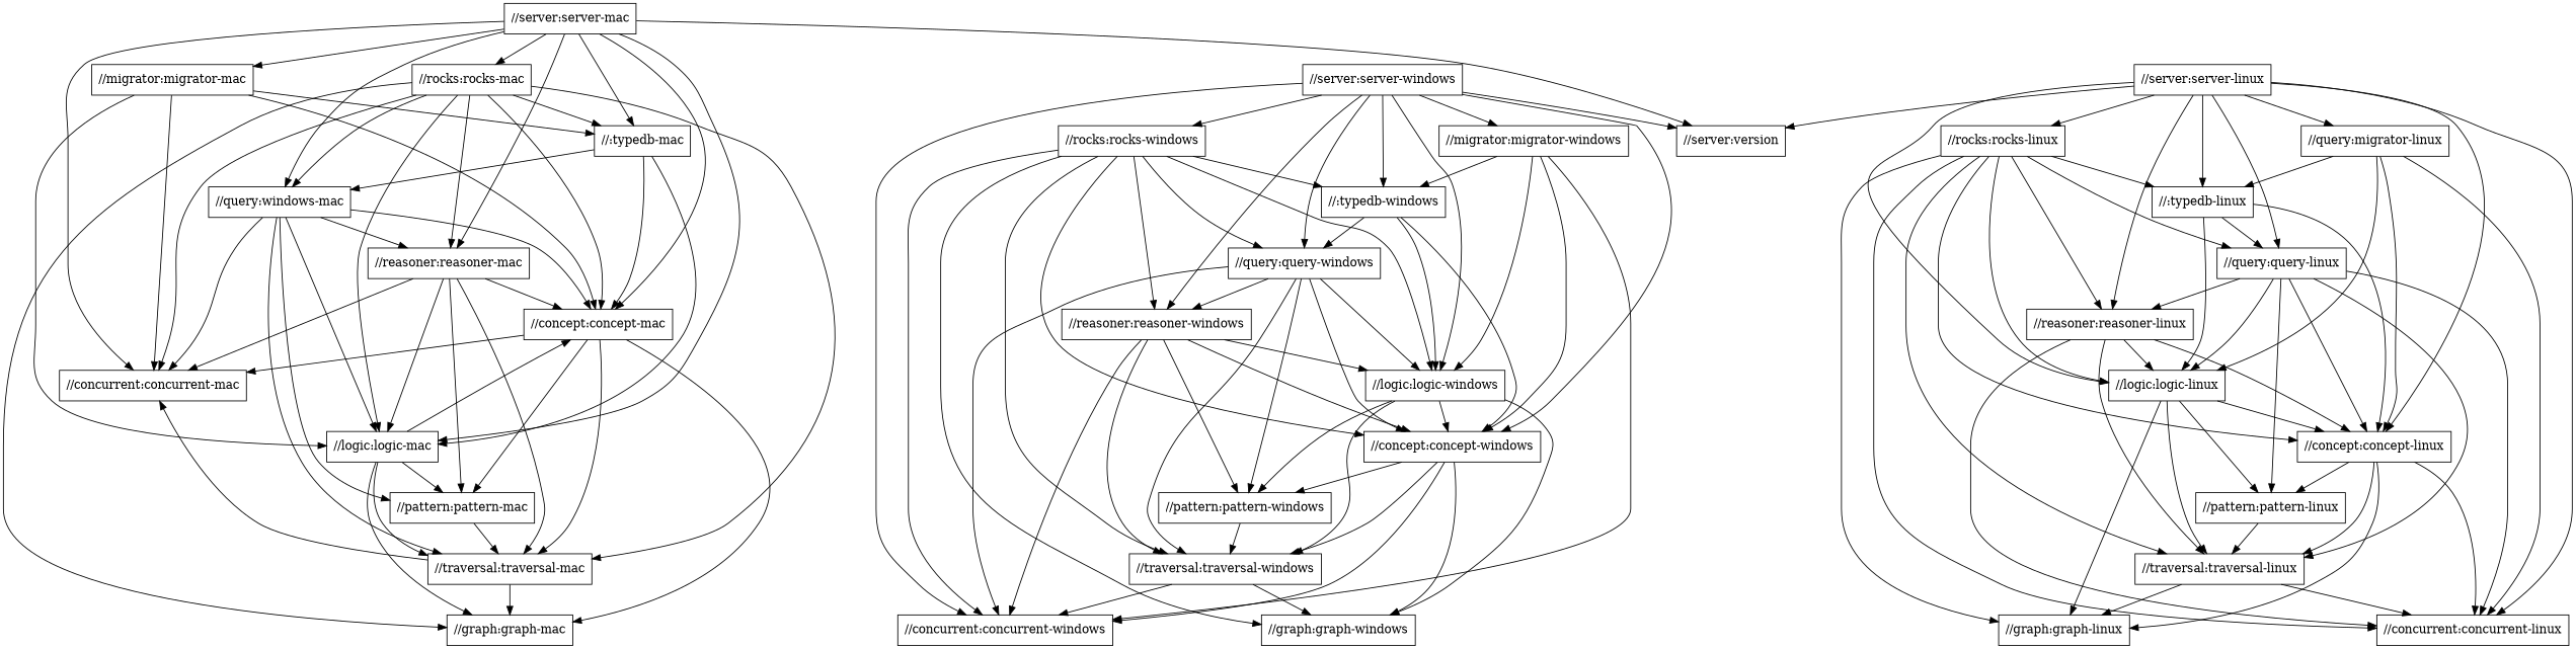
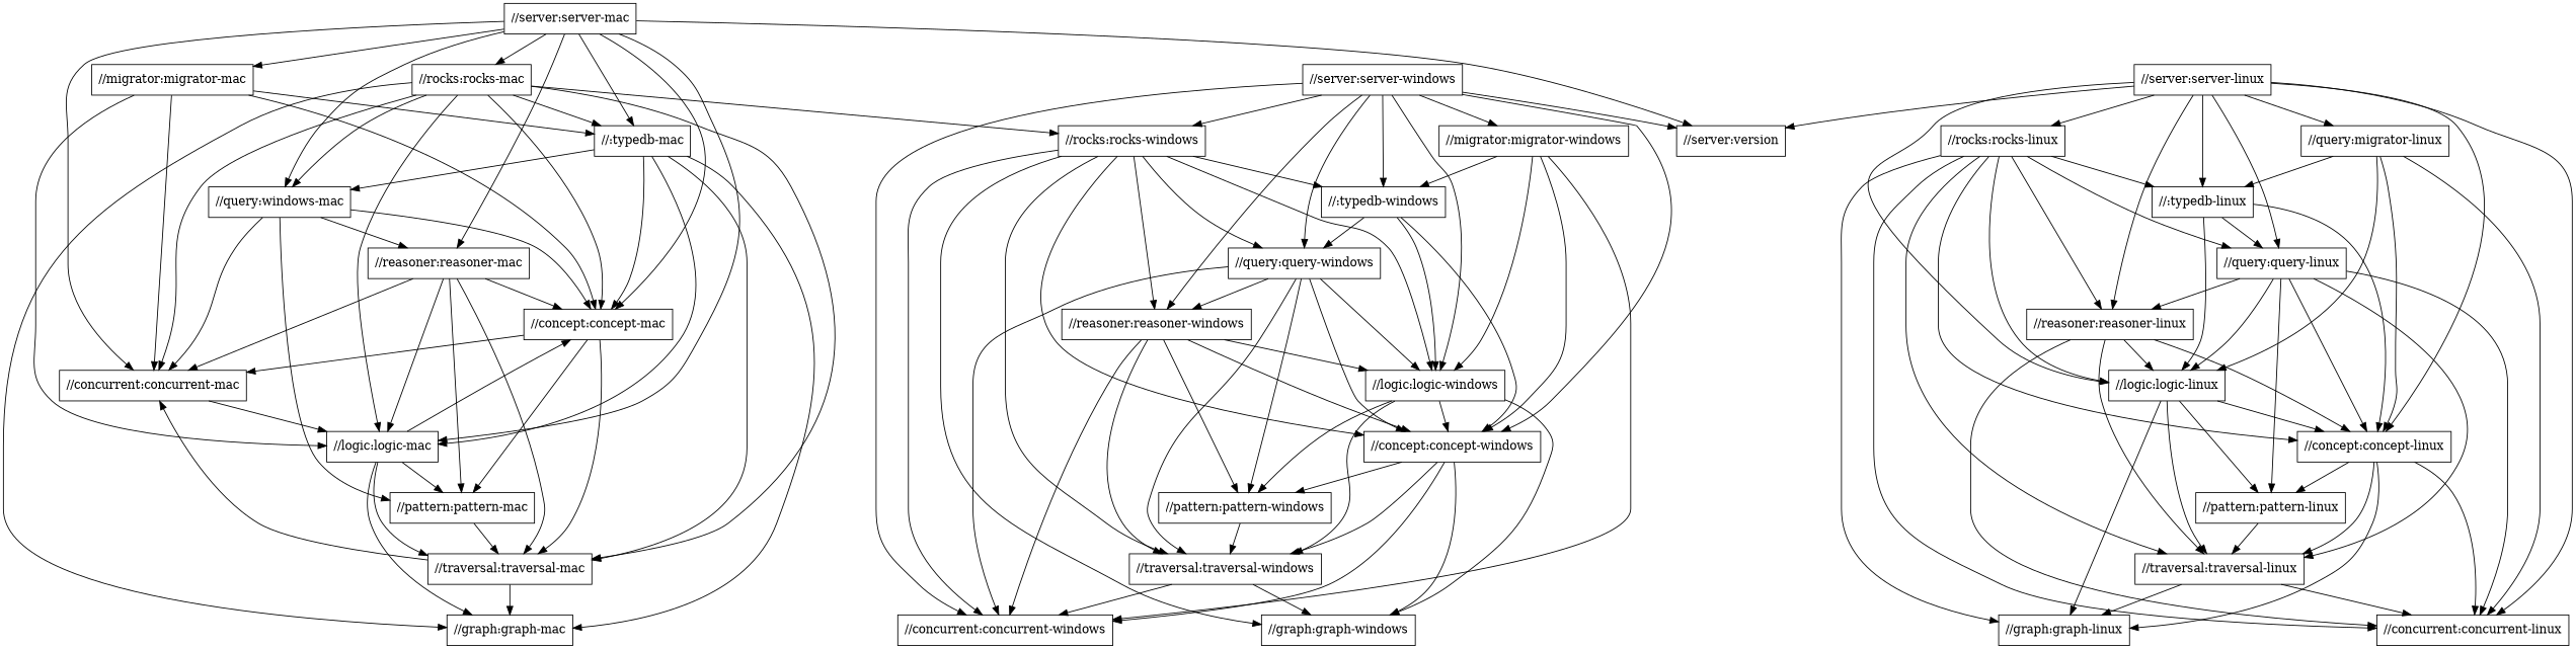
  digraph {
    node [shape=box]
    "//server:server-mac"
    "//:typedb-mac"
    "//server:version"
    "//concept:concept-mac"
    "//concurrent:concurrent-mac"
    "//logic:logic-mac"
    "//migrator:migrator-mac"
    n8 [label="//query:windows-mac"]
    "//reasoner:reasoner-mac"
    "//rocks:rocks-mac"
    "//traversal:traversal-mac"
    "//graph:graph-mac"
    "//pattern:pattern-mac"
    "//server:server-windows"
    "//:typedb-windows"
    "//concept:concept-windows"
    "//concurrent:concurrent-windows"
    "//logic:logic-windows"
    "//migrator:migrator-windows"
    "//query:query-windows"
    "//reasoner:reasoner-windows"
    "//rocks:rocks-windows"
    "//traversal:traversal-windows"
    "//graph:graph-windows"
    "//pattern:pattern-windows"
    "//server:server-linux"
    "//:typedb-linux"
    "//concept:concept-linux"
    "//concurrent:concurrent-linux"
    "//logic:logic-linux"
    n31 [label="//query:migrator-linux"]
    "//query:query-linux"
    "//reasoner:reasoner-linux"
    "//rocks:rocks-linux"
    "//traversal:traversal-linux"
    "//graph:graph-linux"
    "//pattern:pattern-linux"
    "//server:server-mac" -> "//:typedb-mac"
    "//server:server-mac" -> "//server:version"
    "//server:server-mac" -> "//concept:concept-mac"
    "//server:server-mac" -> "//concurrent:concurrent-mac"
    "//server:server-mac" -> "//logic:logic-mac"
    "//server:server-mac" -> "//migrator:migrator-mac"
    "//server:server-mac" -> n8
    "//server:server-mac" -> "//reasoner:reasoner-mac"
    "//server:server-mac" -> "//rocks:rocks-mac"
    "//:typedb-mac" -> "//concept:concept-mac"
    "//:typedb-mac" -> "//logic:logic-mac"
    "//:typedb-mac" -> n8
    "//concept:concept-mac" -> "//concurrent:concurrent-mac"
    "//concept:concept-mac" -> "//traversal:traversal-mac"
-   "//concept:concept-mac" -> "//graph:graph-mac"
+   "//:typedb-mac" -> "//graph:graph-mac"
    "//concept:concept-mac" -> "//pattern:pattern-mac"
    "//logic:logic-mac" -> "//concept:concept-mac"
    "//logic:logic-mac" -> "//traversal:traversal-mac"
    "//logic:logic-mac" -> "//graph:graph-mac"
    "//logic:logic-mac" -> "//pattern:pattern-mac"
    "//migrator:migrator-mac" -> "//:typedb-mac"
    "//migrator:migrator-mac" -> "//concept:concept-mac"
    "//migrator:migrator-mac" -> "//concurrent:concurrent-mac"
    "//migrator:migrator-mac" -> "//logic:logic-mac"
    n8 -> "//concept:concept-mac"
    n8 -> "//concurrent:concurrent-mac"
-   n8 -> "//logic:logic-mac"
+   "//concurrent:concurrent-mac" -> "//logic:logic-mac"
    n8 -> "//reasoner:reasoner-mac"
-   n8 -> "//traversal:traversal-mac"
+   "//:typedb-mac" -> "//traversal:traversal-mac"
    n8 -> "//pattern:pattern-mac"
    "//reasoner:reasoner-mac" -> "//concept:concept-mac"
    "//reasoner:reasoner-mac" -> "//concurrent:concurrent-mac"
    "//reasoner:reasoner-mac" -> "//logic:logic-mac"
    "//reasoner:reasoner-mac" -> "//traversal:traversal-mac"
    "//reasoner:reasoner-mac" -> "//pattern:pattern-mac"
    "//rocks:rocks-mac" -> "//:typedb-mac"
    "//rocks:rocks-mac" -> "//concept:concept-mac"
    "//rocks:rocks-mac" -> "//concurrent:concurrent-mac"
    "//rocks:rocks-mac" -> "//logic:logic-mac"
    "//rocks:rocks-mac" -> n8
-   "//rocks:rocks-mac" -> "//reasoner:reasoner-mac"
+   "//rocks:rocks-mac" -> "//rocks:rocks-windows"
    "//rocks:rocks-mac" -> "//traversal:traversal-mac"
    "//rocks:rocks-mac" -> "//graph:graph-mac"
    "//traversal:traversal-mac" -> "//concurrent:concurrent-mac"
    "//traversal:traversal-mac" -> "//graph:graph-mac"
    "//pattern:pattern-mac" -> "//traversal:traversal-mac"
    "//server:server-windows" -> "//server:version"
    "//server:server-windows" -> "//:typedb-windows"
    "//server:server-windows" -> "//concept:concept-windows"
    "//server:server-windows" -> "//concurrent:concurrent-windows"
    "//server:server-windows" -> "//logic:logic-windows"
    "//server:server-windows" -> "//migrator:migrator-windows"
    "//server:server-windows" -> "//query:query-windows"
    "//server:server-windows" -> "//reasoner:reasoner-windows"
    "//server:server-windows" -> "//rocks:rocks-windows"
    "//:typedb-windows" -> "//concept:concept-windows"
    "//:typedb-windows" -> "//logic:logic-windows"
    "//:typedb-windows" -> "//query:query-windows"
    "//concept:concept-windows" -> "//concurrent:concurrent-windows"
    "//concept:concept-windows" -> "//traversal:traversal-windows"
    "//concept:concept-windows" -> "//graph:graph-windows"
    "//concept:concept-windows" -> "//pattern:pattern-windows"
    "//logic:logic-windows" -> "//concept:concept-windows"
    "//logic:logic-windows" -> "//traversal:traversal-windows"
    "//logic:logic-windows" -> "//graph:graph-windows"
    "//logic:logic-windows" -> "//pattern:pattern-windows"
    "//migrator:migrator-windows" -> "//:typedb-windows"
    "//migrator:migrator-windows" -> "//concept:concept-windows"
    "//migrator:migrator-windows" -> "//concurrent:concurrent-windows"
    "//migrator:migrator-windows" -> "//logic:logic-windows"
    "//query:query-windows" -> "//concept:concept-windows"
    "//query:query-windows" -> "//concurrent:concurrent-windows"
    "//query:query-windows" -> "//logic:logic-windows"
    "//query:query-windows" -> "//reasoner:reasoner-windows"
    "//query:query-windows" -> "//traversal:traversal-windows"
    "//query:query-windows" -> "//pattern:pattern-windows"
    "//reasoner:reasoner-windows" -> "//concept:concept-windows"
    "//reasoner:reasoner-windows" -> "//concurrent:concurrent-windows"
    "//reasoner:reasoner-windows" -> "//logic:logic-windows"
    "//reasoner:reasoner-windows" -> "//traversal:traversal-windows"
    "//reasoner:reasoner-windows" -> "//pattern:pattern-windows"
    "//rocks:rocks-windows" -> "//:typedb-windows"
    "//rocks:rocks-windows" -> "//concept:concept-windows"
    "//rocks:rocks-windows" -> "//concurrent:concurrent-windows"
    "//rocks:rocks-windows" -> "//logic:logic-windows"
    "//rocks:rocks-windows" -> "//query:query-windows"
    "//rocks:rocks-windows" -> "//reasoner:reasoner-windows"
    "//rocks:rocks-windows" -> "//traversal:traversal-windows"
    "//rocks:rocks-windows" -> "//graph:graph-windows"
    "//traversal:traversal-windows" -> "//concurrent:concurrent-windows"
    "//traversal:traversal-windows" -> "//graph:graph-windows"
    "//pattern:pattern-windows" -> "//traversal:traversal-windows"
    "//server:server-linux" -> "//server:version"
    "//server:server-linux" -> "//:typedb-linux"
    "//server:server-linux" -> "//concept:concept-linux"
    "//server:server-linux" -> "//concurrent:concurrent-linux"
    "//server:server-linux" -> "//logic:logic-linux"
    "//server:server-linux" -> n31
    "//server:server-linux" -> "//query:query-linux"
    "//server:server-linux" -> "//reasoner:reasoner-linux"
    "//server:server-linux" -> "//rocks:rocks-linux"
    "//:typedb-linux" -> "//concept:concept-linux"
    "//:typedb-linux" -> "//logic:logic-linux"
    "//:typedb-linux" -> "//query:query-linux"
    "//concept:concept-linux" -> "//concurrent:concurrent-linux"
    "//concept:concept-linux" -> "//traversal:traversal-linux"
    "//concept:concept-linux" -> "//graph:graph-linux"
    "//concept:concept-linux" -> "//pattern:pattern-linux"
    "//logic:logic-linux" -> "//concept:concept-linux"
    "//logic:logic-linux" -> "//traversal:traversal-linux"
    "//logic:logic-linux" -> "//graph:graph-linux"
    "//logic:logic-linux" -> "//pattern:pattern-linux"
    n31 -> "//:typedb-linux"
    n31 -> "//concept:concept-linux"
    n31 -> "//concurrent:concurrent-linux"
    n31 -> "//logic:logic-linux"
    "//query:query-linux" -> "//concept:concept-linux"
    "//query:query-linux" -> "//concurrent:concurrent-linux"
    "//query:query-linux" -> "//logic:logic-linux"
    "//query:query-linux" -> "//reasoner:reasoner-linux"
    "//query:query-linux" -> "//traversal:traversal-linux"
    "//query:query-linux" -> "//pattern:pattern-linux"
    "//reasoner:reasoner-linux" -> "//concept:concept-linux"
    "//reasoner:reasoner-linux" -> "//concurrent:concurrent-linux"
    "//reasoner:reasoner-linux" -> "//logic:logic-linux"
    "//reasoner:reasoner-linux" -> "//traversal:traversal-linux"
    "//rocks:rocks-linux" -> "//:typedb-linux"
    "//rocks:rocks-linux" -> "//concept:concept-linux"
    "//rocks:rocks-linux" -> "//concurrent:concurrent-linux"
    "//rocks:rocks-linux" -> "//logic:logic-linux"
    "//rocks:rocks-linux" -> "//query:query-linux"
    "//rocks:rocks-linux" -> "//reasoner:reasoner-linux"
    "//rocks:rocks-linux" -> "//traversal:traversal-linux"
    "//rocks:rocks-linux" -> "//graph:graph-linux"
    "//traversal:traversal-linux" -> "//concurrent:concurrent-linux"
    "//traversal:traversal-linux" -> "//graph:graph-linux"
    "//pattern:pattern-linux" -> "//traversal:traversal-linux"
  }
